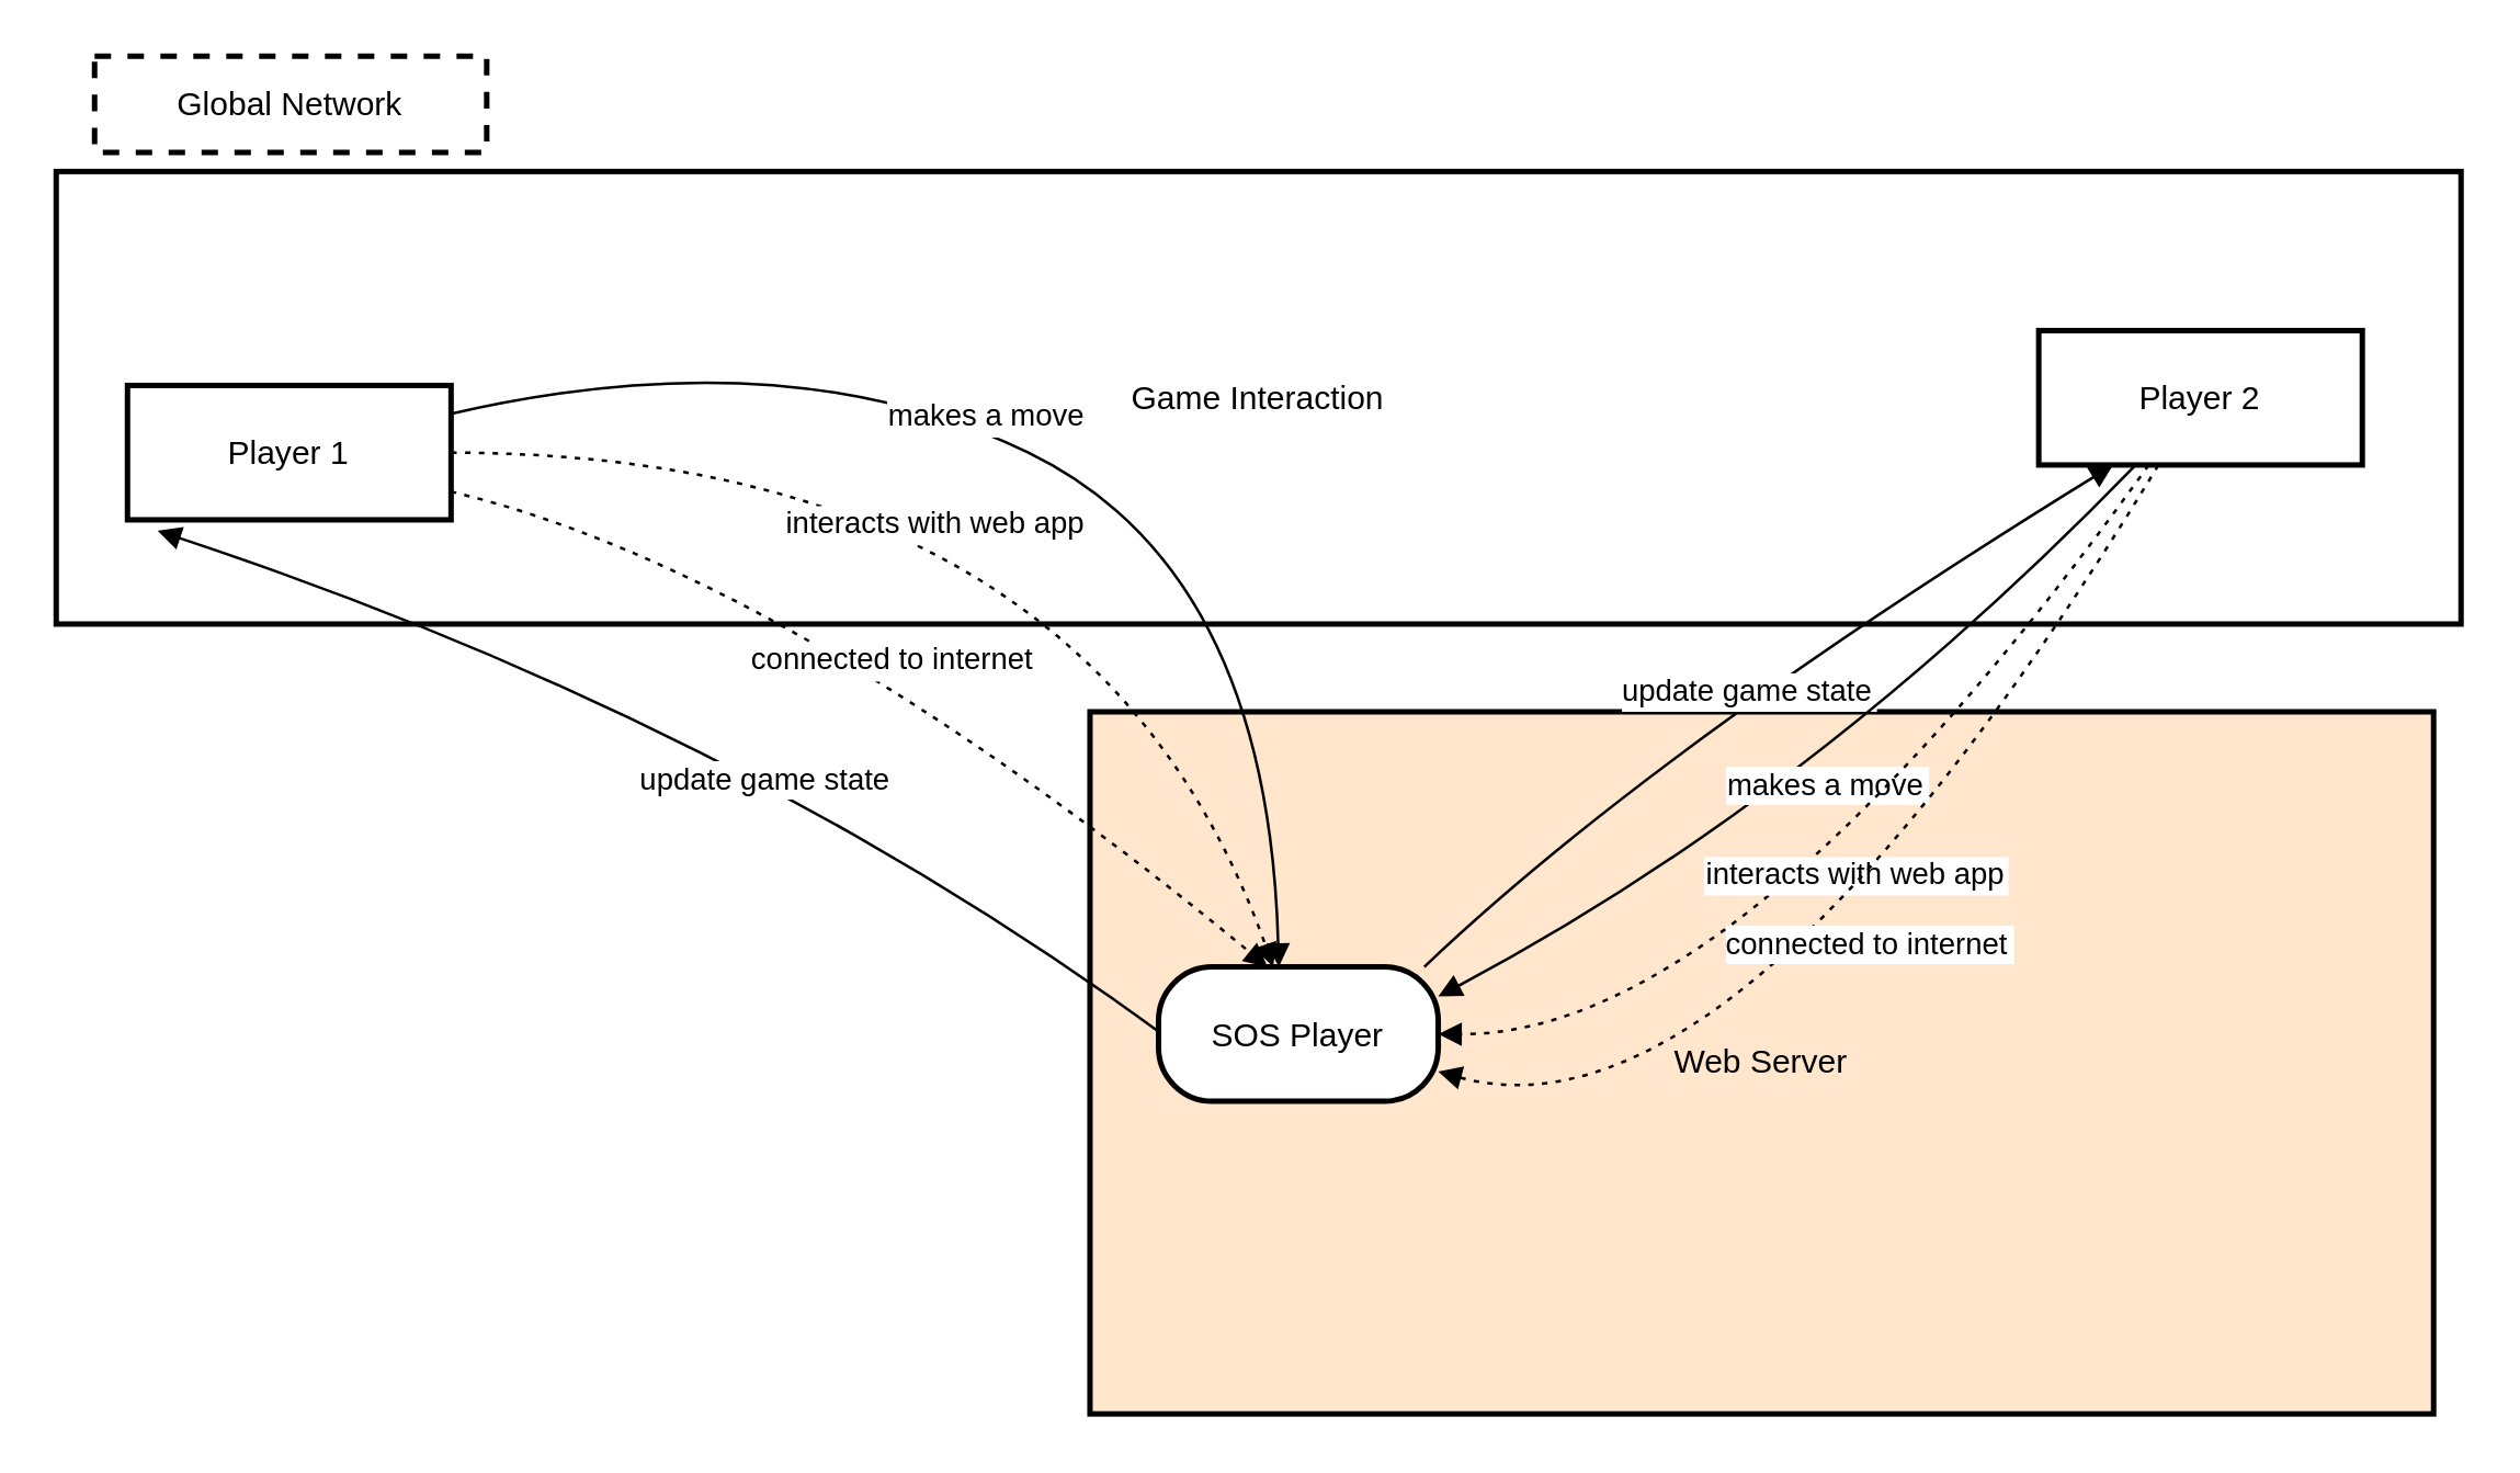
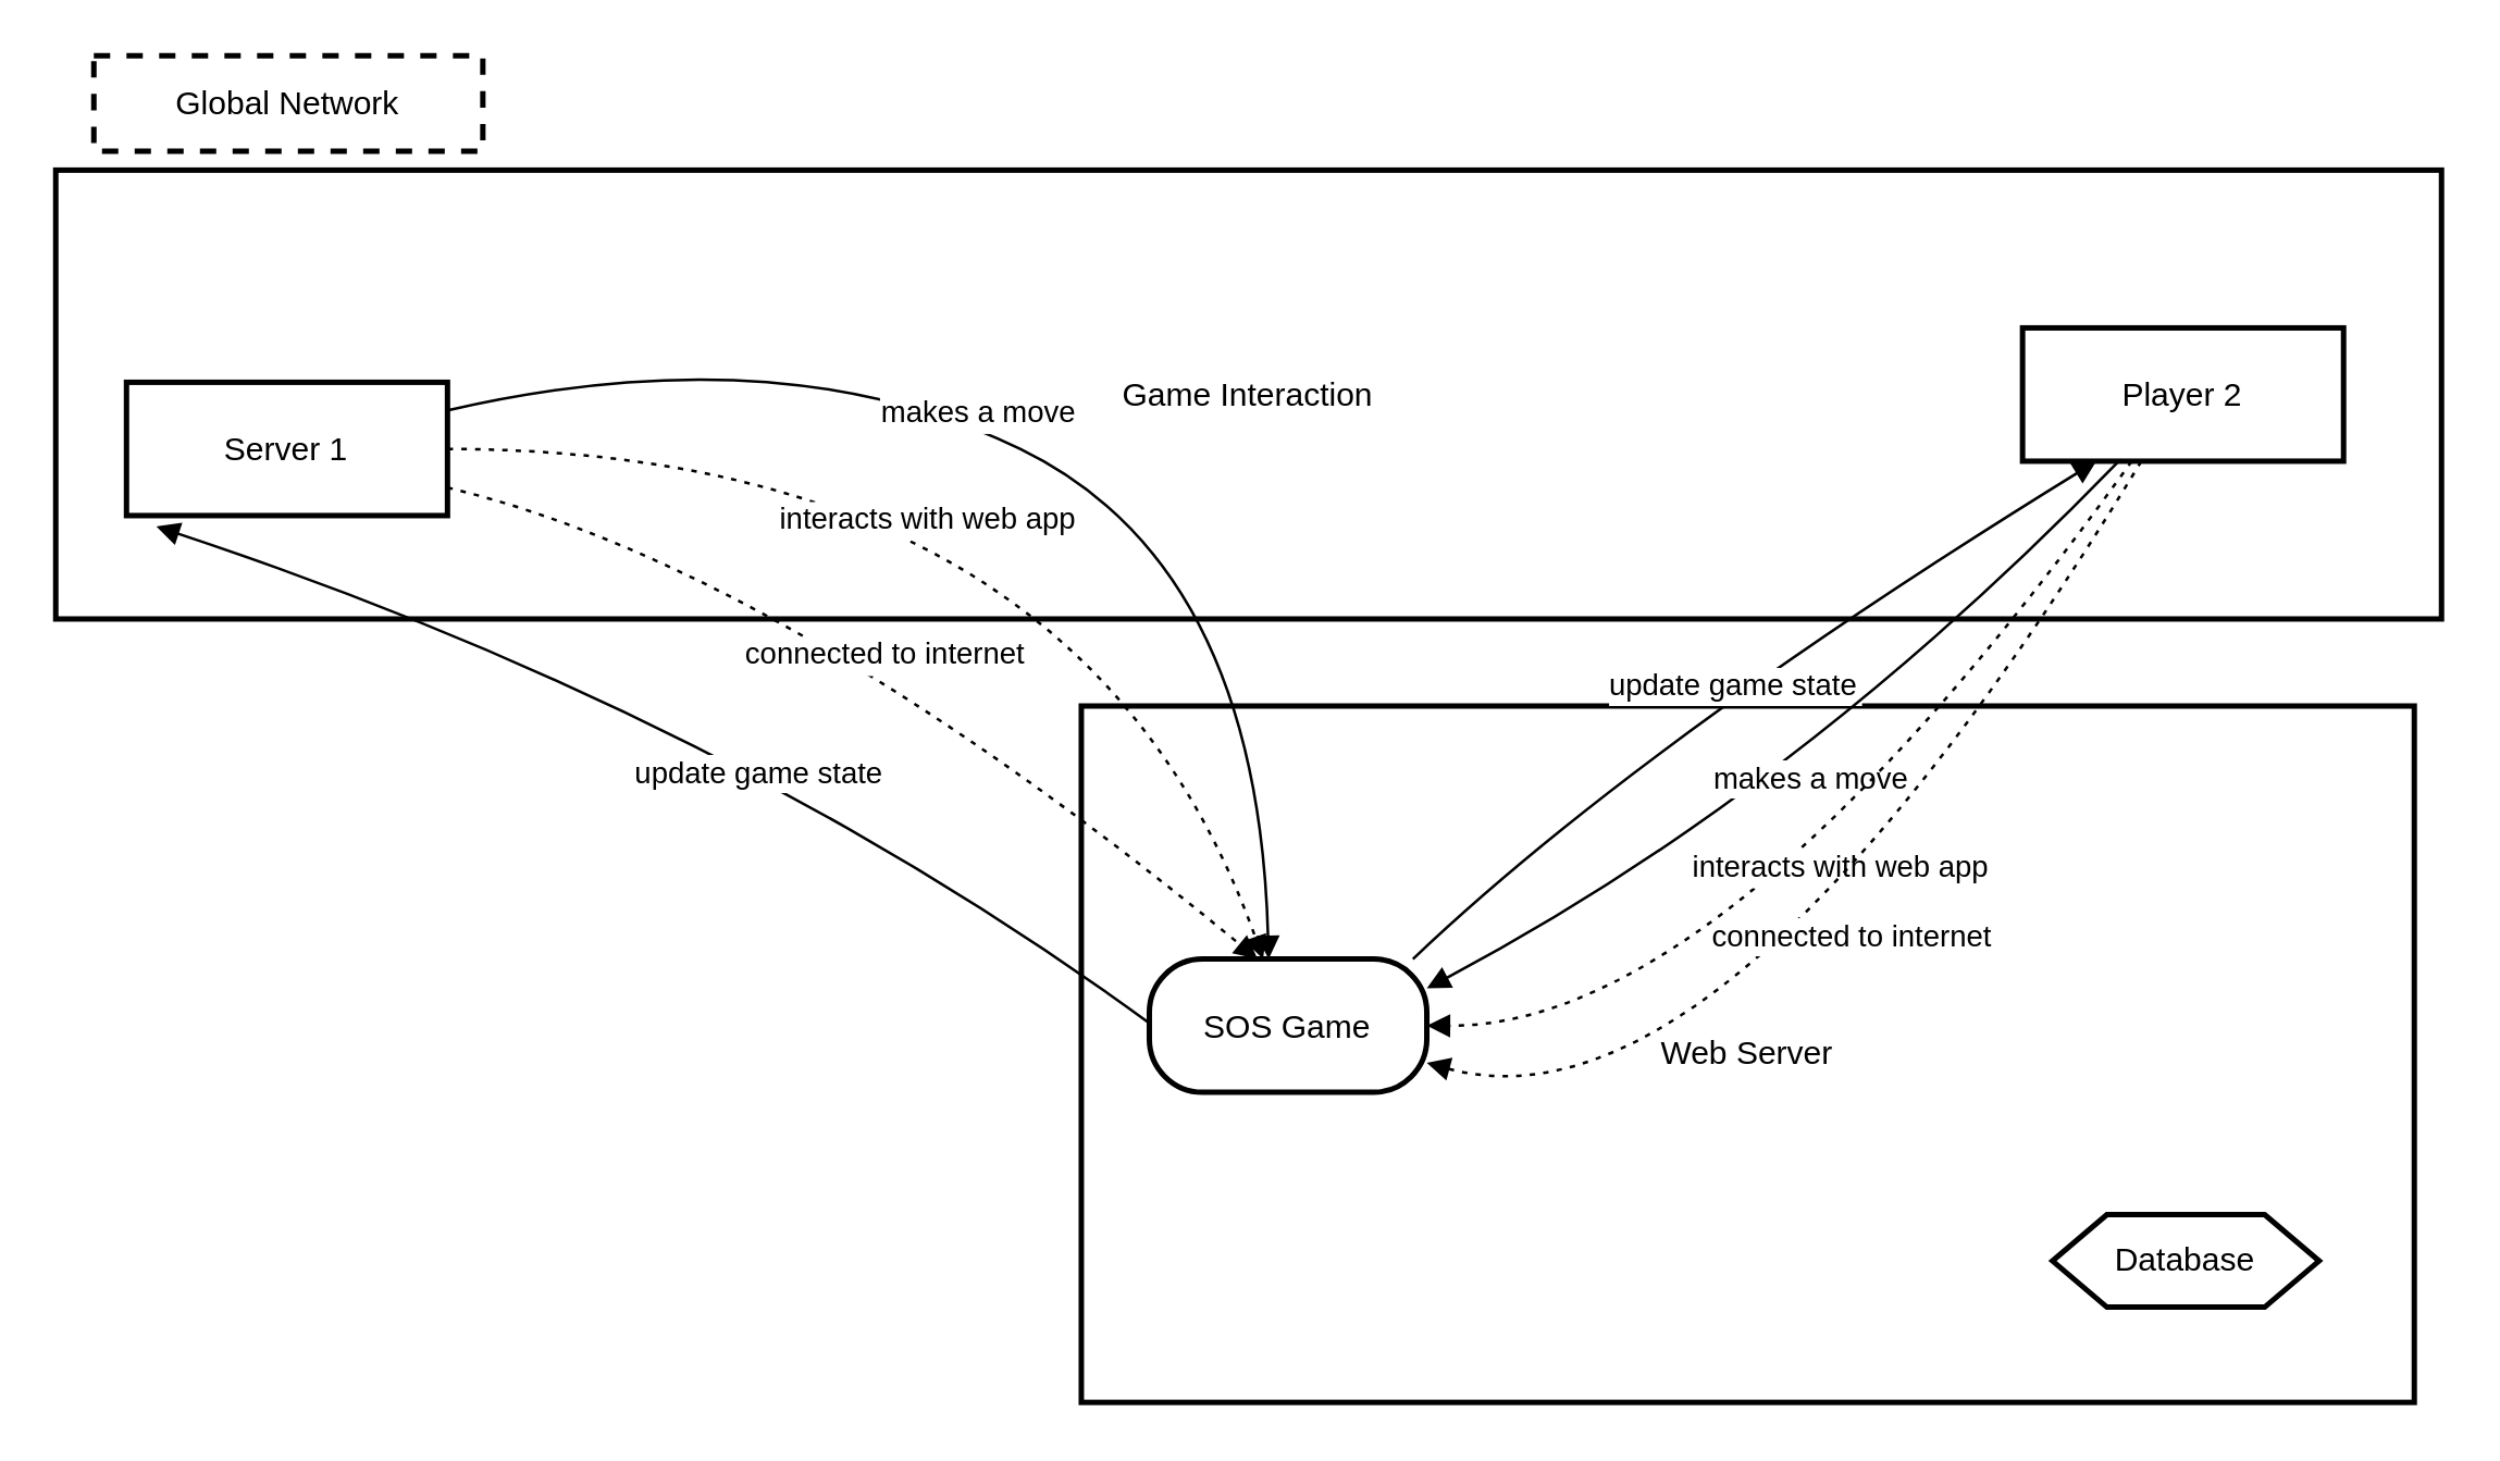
  <mxCell id="0" />
  <mxCell id="1" parent="0" />
  <mxCell id="2" value="Global Network" style="whiteSpace=wrap;strokeWidth=2;dashed=1;" parent="1" vertex="1"><mxGeometry x="34" y="20" width="143" height="35" as="geometry" /></mxCell>
  <mxCell id="3" value="Game Interaction" style="whiteSpace=wrap;strokeWidth=2;" parent="1" vertex="1"><mxGeometry x="20" y="62" width="877" height="165" as="geometry" /></mxCell>
- <mxCell id="4" value="Web Server" style="whiteSpace=wrap;strokeWidth=2;fillColor=#ffe6cc;" parent="1" vertex="1"><mxGeometry x="397" y="259" width="490" height="256" as="geometry" /></mxCell>
- <mxCell id="5" value="Player 1" style="whiteSpace=wrap;strokeWidth=2;" parent="1" vertex="1"><mxGeometry x="46" y="140" width="118" height="49" as="geometry" /></mxCell>
- <mxCell id="6" value="SOS Player" style="rounded=1;arcSize=40;strokeWidth=2" parent="1" vertex="1"><mxGeometry x="422" y="352" width="102" height="49" as="geometry" /></mxCell>
+ <mxCell id="4" value="Web Server" style="whiteSpace=wrap;strokeWidth=2;" parent="1" vertex="1"><mxGeometry x="397" y="259" width="490" height="256" as="geometry" /></mxCell>
+ <mxCell id="5" value="Server 1" style="whiteSpace=wrap;strokeWidth=2;" parent="1" vertex="1"><mxGeometry x="46" y="140" width="118" height="49" as="geometry" /></mxCell>
+ <mxCell id="6" value="SOS Game" style="rounded=1;arcSize=40;strokeWidth=2" parent="1" vertex="1"><mxGeometry x="422" y="352" width="102" height="49" as="geometry" /></mxCell>
  <mxCell id="7" value="Player 2" style="whiteSpace=wrap;strokeWidth=2;" parent="1" vertex="1"><mxGeometry x="743" y="120" width="118" height="49" as="geometry" /></mxCell>
+ <mxCell id="8" value="Database" style="shape=hexagon;perimeter=hexagonPerimeter2;fixedSize=1;strokeWidth=2;whiteSpace=wrap;" parent="1" vertex="1"><mxGeometry x="754" y="446" width="98" height="34" as="geometry" /></mxCell>
  <mxCell id="9" value="makes a move" style="curved=1;startArrow=none;endArrow=block;exitX=1;exitY=0.21;entryX=0.43;entryY=0;" parent="1" source="5" target="6" edge="1"><mxGeometry x="-0.123" y="6" relative="1" as="geometry"><Array as="points"><mxPoint x="287" y="122" /><mxPoint x="462" y="207" /></Array><mxPoint as="offset" /></mxGeometry></mxCell>
  <mxCell id="10" value="update game state" style="curved=1;startArrow=none;endArrow=block;exitX=0.95;exitY=0;entryX=0.23;entryY=1;" parent="1" source="6" target="7" edge="1"><mxGeometry relative="1" as="geometry"><Array as="points"><mxPoint x="603" y="272" /></Array></mxGeometry></mxCell>
  <mxCell id="11" value="makes a move" style="curved=1;startArrow=none;endArrow=block;exitX=0.3;exitY=1;entryX=1;entryY=0.22;" parent="1" source="7" target="6" edge="1"><mxGeometry relative="1" as="geometry"><Array as="points"><mxPoint x="660" y="291" /></Array></mxGeometry></mxCell>
  <mxCell id="12" value="interacts with web app" style="curved=1;dashed=1;dashPattern=2 3;startArrow=none;endArrow=block;exitX=1;exitY=0.5;entryX=0.41;entryY=0;" parent="1" source="5" target="6" edge="1"><mxGeometry x="-0.179" y="-25" relative="1" as="geometry"><Array as="points"><mxPoint x="397" y="165" /></Array><mxPoint as="offset" /></mxGeometry></mxCell>
  <mxCell id="13" value="interacts with web app" style="curved=1;dashed=1;dashPattern=2 3;startArrow=none;endArrow=block;exitX=0.34;exitY=1;entryX=1;entryY=0.5;" parent="1" source="7" target="6" edge="1"><mxGeometry relative="1" as="geometry"><Array as="points"><mxPoint x="634" y="377" /></Array></mxGeometry></mxCell>
  <mxCell id="14" value="connected to internet" style="curved=1;dashed=1;dashPattern=2 3;startArrow=none;endArrow=block;exitX=1;exitY=0.79;entryX=0.39;entryY=0;" parent="1" source="5" target="6" edge="1"><mxGeometry relative="1" as="geometry"><Array as="points"><mxPoint x="287" y="208" /></Array></mxGeometry></mxCell>
  <mxCell id="15" value="connected to internet" style="curved=1;dashed=1;dashPattern=2 3;startArrow=none;endArrow=block;exitX=0.37;exitY=1;entryX=1;entryY=0.78;" parent="1" source="7" target="6" edge="1"><mxGeometry relative="1" as="geometry"><Array as="points"><mxPoint x="634" y="420" /></Array></mxGeometry></mxCell>
  <mxCell id="16" value="update game state" style="curved=1;startArrow=none;endArrow=block;exitX=0.95;exitY=0;" edge="1" parent="1"><mxGeometry x="-0.176" y="10" relative="1" as="geometry"><Array as="points"><mxPoint x="268" y="263" /></Array><mxPoint x="422" y="375.56" as="sourcePoint" /><mxPoint x="57" y="193.002" as="targetPoint" /><mxPoint as="offset" /></mxGeometry></mxCell>
